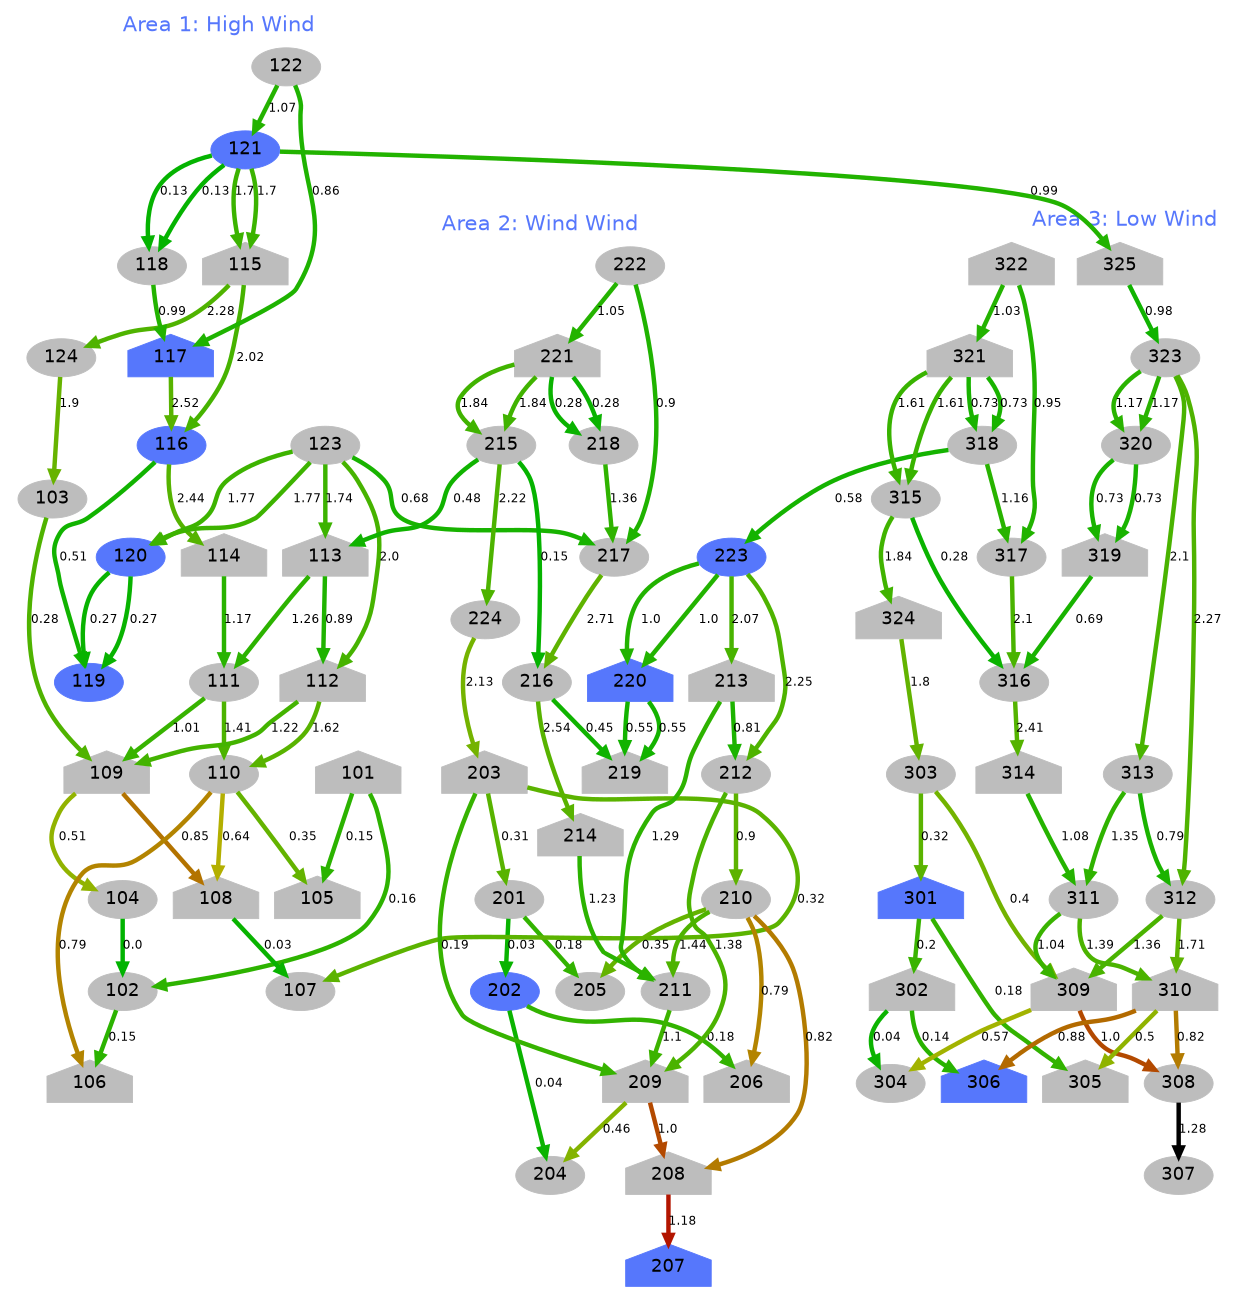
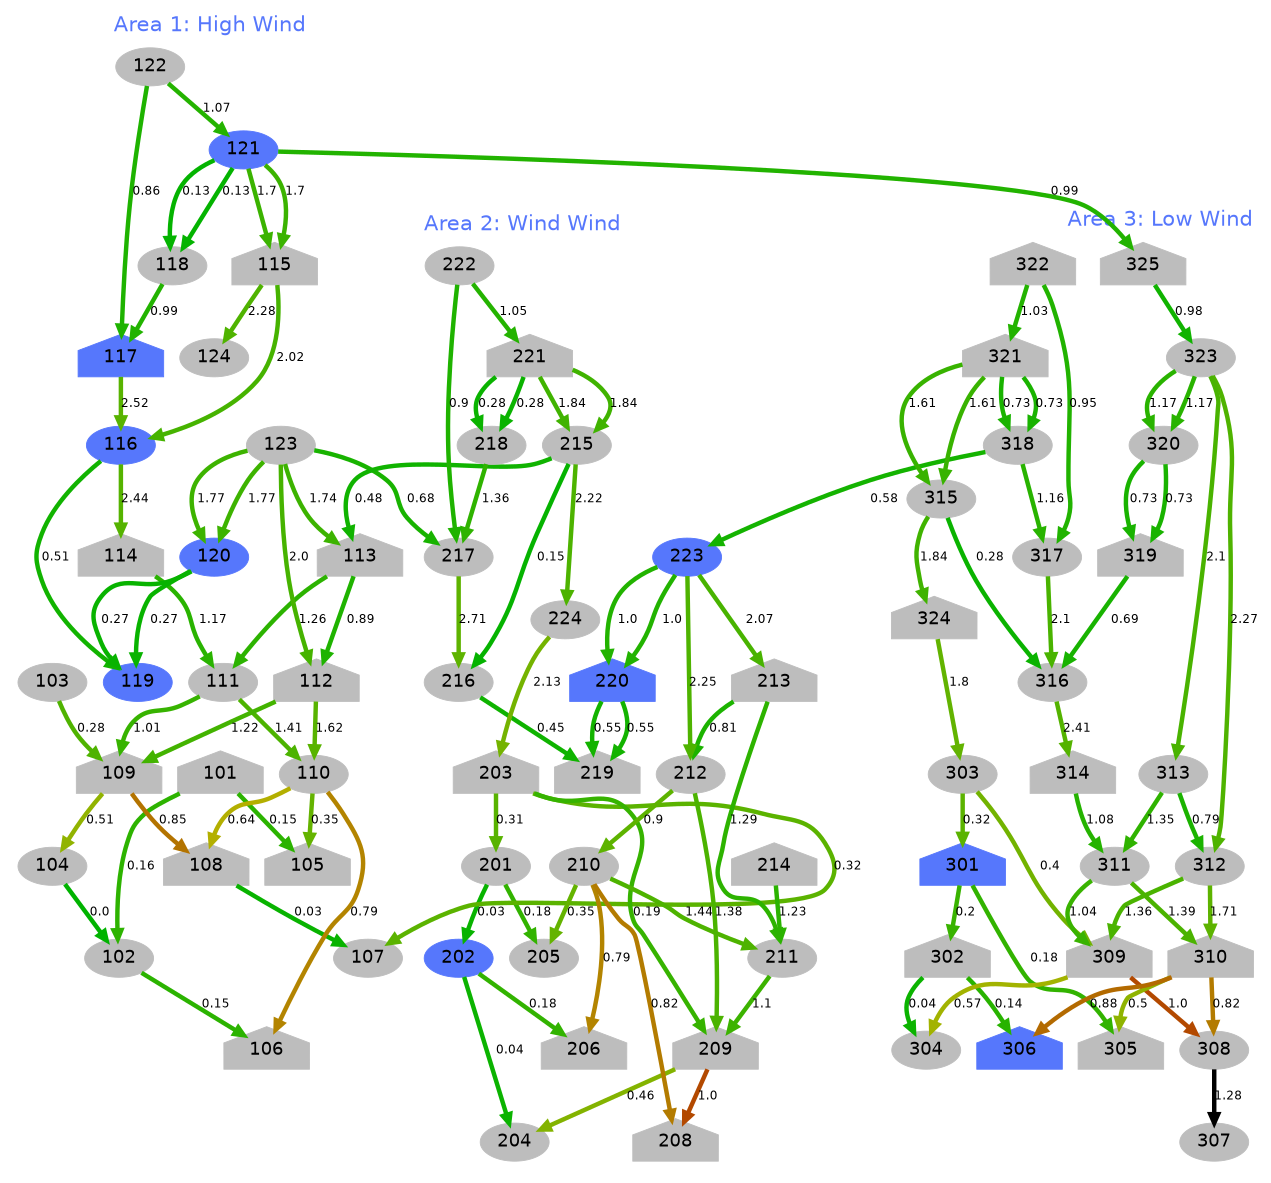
  digraph {
    fontname=helvetica
    newrank=true
    node [color="#bdbdbd" fontname=helvetica fontsize=20 shape=ellipse style=filled]
    edge [color="0.325 1.000 0.700" fontname=helvetica style="setlinewidth(5)"]
    n1 [label=101 shape=house]
    n2 [label=102]
    n3 [label=103]
    n4 [label=104]
    n5 [label=105 shape=house]
    n6 [label=106 shape=house]
    n7 [label=107]
    n8 [label=108 shape=house]
    n9 [label=109 shape=house]
    n10 [label=110]
    n11 [label=111]
    n12 [label=112 shape=house]
    n13 [label=113 shape=house]
    n14 [label=114 shape=house]
    n15 [label=115 shape=house]
    n16 [color="#5677fc" label=116]
    n17 [color="#5677fc" label=117 shape=house]
    n18 [label=118]
    n19 [color="#5677fc" label=119]
    n20 [color="#5677fc" label=120]
    n21 [color="#5677fc" label=121]
    n22 [label=122]
    n23 [label=123]
    n24 [label=124]
    n25 [label=201]
    n26 [color="#5677fc" label=202]
    n27 [label=203 shape=house]
    n28 [label=204]
    n29 [label=205]
    n30 [label=206 shape=house]
-   n31 [color="#5677fc" label=207 shape=house]
    n32 [label=208 shape=house]
    n33 [label=209 shape=house]
    n34 [label=210]
    n35 [label=211]
    n36 [label=212]
    n37 [label=213 shape=house]
    n38 [label=214 shape=house]
    n39 [label=215]
    n40 [label=216]
    n41 [label=217]
    n42 [label=218]
    n43 [label=219 shape=house]
    n44 [color="#5677fc" label=220 shape=house]
    n45 [label=221 shape=house]
    n46 [label=222]
    n47 [color="#5677fc" label=223]
    n48 [label=224]
    n49 [color="#5677fc" label=301 shape=house]
    n50 [label=302 shape=house]
    n51 [label=303]
    n52 [label=304]
    n53 [label=305 shape=house]
    n54 [color="#5677fc" label=306 shape=house]
    n55 [label=307]
    n56 [label=308]
    n57 [label=309 shape=house]
    n58 [label=310 shape=house]
    n59 [label=311]
    n60 [label=312]
    n61 [label=313]
    n62 [label=314 shape=house]
    n63 [label=315]
    n64 [label=316]
    n65 [label=317]
    n66 [label=318]
    n67 [label=319 shape=house]
    n68 [label=320]
    n69 [label=321 shape=house]
    n70 [label=322 shape=house]
    n71 [label=323]
    n72 [label=324 shape=house]
    n73 [label=325 shape=house]
    subgraph cluster_1 {
      color="#ffffff"
      fontcolor="#5677fc"
      fontsize=24
      label="Area 1: High Wind"
      labeljust=c
      n1
      n2
      n3
      n4
      n5
      n6
      n7
      n8
      n9
      n10
      n11
      n12
      n13
      n14
      n15
      n16
      n17
      n18
      n19
      n20
      n21
      n22
      n23
      n24
    }
    subgraph cluster_2 {
      color="#ffffff"
      fontcolor="#5677fc"
      fontsize=24
      label="Area 2: Wind Wind"
      labeljust=l
      n25
      n26
      n27
      n28
      n29
      n30
-     n31
      n32
      n33
      n34
      n35
      n36
      n37
      n38
      n39
      n40
      n41
      n42
      n43
      n44
      n45
      n46
      n47
      n48
    }
    subgraph cluster_3 {
      color="#ffffff"
      fontcolor="#5677fc"
      fontsize=24
      label="Area 3: Low Wind"
      labeljust=r
      n49
      n50
      n51
      n52
      n53
      n54
      n55
      n56
      n57
      n58
      n59
      n60
      n61
      n62
      n63
      n64
      n65
      n66
      n67
      n68
      n69
      n70
      n71
      n72
      n73
    }
    n1 -> n2 [color="0.291 1.000 0.700" label=0.16]
    n1 -> n5 [color="0.293 1.000 0.700" label=0.15]
    n2 -> n6 [color="0.293 1.000 0.700" label=0.15]
    n3 -> n9 [color="0.259 1.000 0.700" label=0.28]
    n4 -> n2 [color="0.333 1.000 0.700" label=0.0]
    n8 -> n7 [label=0.03]
    n9 -> n4 [color="0.198 1.000 0.700" label=0.51]
    n9 -> n8 [color="0.107 1.000 0.700" label=0.85]
    n10 -> n5 [color="0.24 1.000 0.700" label=0.35]
    n10 -> n6 [color="0.123 1.000 0.700" label=0.79]
    n10 -> n8 [color="0.163 1.000 0.700" label=0.64]
    n11 -> n9 [color="0.282 1.000 0.700" label=1.01]
    n11 -> n10 [color="0.262 1.000 0.700" label=1.41]
    n12 -> n9 [color="0.271 1.000 0.700" label=1.22]
    n12 -> n10 [color="0.251 1.000 0.700" label=1.62]
    n13 -> n11 [color="0.292 1.000 0.700" label=1.26]
    n13 -> n12 [color="0.304 1.000 0.700" label=0.89]
    n14 -> n11 [color="0.295 1.000 0.700" label=1.17]
    n15 -> n16 [color="0.268 1.000 0.700" label=2.02]
    n15 -> n24 [color="0.259 1.000 0.700" label=2.28]
    n16 -> n14 [color="0.254 1.000 0.700" label=2.44]
    n16 -> n19 [color="0.317 1.000 0.700" label=0.51]
    n17 -> n16 [color="0.251 1.000 0.700" label=2.52]
    n18 -> n17 [color="0.301 1.000 0.700" label=0.99]
    n20 -> n19 [label=0.27]
    n20 -> n19 [label=0.27]
    n21 -> n15 [color="0.278 1.000 0.700" label=1.7]
    n21 -> n15 [color="0.278 1.000 0.700" label=1.7]
    n21 -> n18 [color="0.329 1.000 0.700" label=0.13]
    n21 -> n18 [color="0.329 1.000 0.700" label=0.13]
    n21 -> n73 [color="0.301 1.000 0.700" label=0.99]
    n22 -> n17 [color="0.305 1.000 0.700" label=0.86]
    n22 -> n21 [color="0.299 1.000 0.700" label=1.07]
    n23 -> n12 [color="0.268 1.000 0.700" label=2.0]
    n23 -> n13 [color="0.277 1.000 0.700" label=1.74]
    n23 -> n20 [color="0.276 1.000 0.700" label=1.77]
    n23 -> n20 [color="0.276 1.000 0.700" label=1.77]
    n23 -> n41 [color="0.311 1.000 0.700" label=0.68]
-   n24 -> n3 [color="0.237 1.000 0.700" label=1.9]
    n25 -> n26 [label=0.03]
    n25 -> n29 [color="0.286 1.000 0.700" label=0.18]
    n26 -> n28 [color="0.323 1.000 0.700" label=0.04]
    n26 -> n30 [color="0.286 1.000 0.700" label=0.18]
    n27 -> n7 [color="0.248 1.000 0.700" label=0.32]
    n27 -> n25 [color="0.251 1.000 0.700" label=0.31]
    n27 -> n33 [color="0.283 1.000 0.700" label=0.19]
-   n32 -> n31 [color="0.02 1.000 0.700" label=1.18]
    n33 -> n28 [color="0.211 1.000 0.700" label=0.46]
    n33 -> n32 [color="0.068 1.000 0.700" label=1.0]
    n34 -> n29 [color="0.24 1.000 0.700" label=0.35]
    n34 -> n30 [color="0.123 1.000 0.700" label=0.79]
    n34 -> n32 [color="0.115 1.000 0.700" label=0.82]
    n34 -> n35 [color="0.26 1.000 0.700" label=1.44]
    n35 -> n33 [color="0.277 1.000 0.700" label=1.1]
    n36 -> n33 [color="0.263 1.000 0.700" label=1.38]
    n36 -> n34 [color="0.246 1.000 0.700" label=0.9]
    n37 -> n35 [color="0.291 1.000 0.700" label=1.29]
    n37 -> n36 [color="0.307 1.000 0.700" label=0.81]
    n38 -> n35 [color="0.293 1.000 0.700" label=1.23]
    n39 -> n13 [color="0.318 1.000 0.700" label=0.48]
    n39 -> n40 [color="0.328 1.000 0.700" label=0.15]
    n39 -> n48 [color="0.261 1.000 0.700" label=2.22]
-   n40 -> n38 [color="0.251 1.000 0.700" label=2.54]
    n40 -> n43 [color="0.319 1.000 0.700" label=0.45]
    n41 -> n40 [color="0.245 1.000 0.700" label=2.71]
    n42 -> n41 [color="0.289 1.000 0.700" label=1.36]
    n44 -> n43 [color="0.315 1.000 0.700" label=0.55]
    n44 -> n43 [color="0.315 1.000 0.700" label=0.55]
    n45 -> n39 [color="0.273 1.000 0.700" label=1.84]
    n45 -> n39 [color="0.273 1.000 0.700" label=1.84]
    n45 -> n42 [color="0.324 1.000 0.700" label=0.28]
    n45 -> n42 [color="0.324 1.000 0.700" label=0.28]
    n46 -> n41 [color="0.304 1.000 0.700" label=0.9]
    n46 -> n45 [color="0.299 1.000 0.700" label=1.05]
    n47 -> n36 [color="0.26 1.000 0.700" label=2.25]
    n47 -> n37 [color="0.266 1.000 0.700" label=2.07]
    n47 -> n44 [color="0.301 1.000 0.700" label=1.0]
    n47 -> n44 [color="0.301 1.000 0.700" label=1.0]
    n48 -> n27 [color="0.225 1.000 0.700" label=2.13]
    n49 -> n50 [color="0.28 1.000 0.700" label=0.2]
    n49 -> n53 [color="0.286 1.000 0.700" label=0.18]
    n50 -> n52 [color="0.323 1.000 0.700" label=0.04]
    n50 -> n54 [color="0.296 1.000 0.700" label=0.14]
    n51 -> n49 [color="0.248 1.000 0.700" label=0.32]
    n51 -> n57 [color="0.227 1.000 0.700" label=0.4]
    n56 -> n55 [color="-0.007 1.000 0.700" label=1.28]
    n57 -> n52 [color="0.182 1.000 0.700" label=0.57]
    n57 -> n56 [color="0.068 1.000 0.700" label=1.0]
    n58 -> n53 [color="0.2 1.000 0.700" label=0.5]
    n58 -> n54 [color="0.099 1.000 0.700" label=0.88]
    n58 -> n56 [color="0.115 1.000 0.700" label=0.82]
    n59 -> n57 [color="0.28 1.000 0.700" label=1.04]
    n59 -> n58 [color="0.263 1.000 0.700" label=1.39]
    n60 -> n57 [color="0.264 1.000 0.700" label=1.36]
    n60 -> n58 [color="0.246 1.000 0.700" label=1.71]
    n61 -> n59 [color="0.289 1.000 0.700" label=1.35]
    n61 -> n60 [color="0.308 1.000 0.700" label=0.79]
    n62 -> n59 [color="0.298 1.000 0.700" label=1.08]
    n63 -> n64 [color="0.324 1.000 0.700" label=0.28]
    n63 -> n72 [color="0.273 1.000 0.700" label=1.84]
    n64 -> n62 [color="0.255 1.000 0.700" label=2.41]
    n65 -> n64 [color="0.265 1.000 0.700" label=2.1]
    n66 -> n47 [color="0.314 1.000 0.700" label=0.58]
    n66 -> n65 [color="0.296 1.000 0.700" label=1.16]
    n67 -> n64 [color="0.311 1.000 0.700" label=0.69]
    n68 -> n67 [color="0.31 1.000 0.700" label=0.73]
    n68 -> n67 [color="0.31 1.000 0.700" label=0.73]
    n69 -> n63 [color="0.281 1.000 0.700" label=1.61]
    n69 -> n63 [color="0.281 1.000 0.700" label=1.61]
    n69 -> n66 [color="0.31 1.000 0.700" label=0.73]
    n69 -> n66 [color="0.31 1.000 0.700" label=0.73]
    n70 -> n65 [color="0.302 1.000 0.700" label=0.95]
    n70 -> n69 [color="0.3 1.000 0.700" label=1.03]
    n71 -> n60 [color="0.259 1.000 0.700" label=2.27]
    n71 -> n61 [color="0.265 1.000 0.700" label=2.1]
    n71 -> n68 [color="0.295 1.000 0.700" label=1.17]
    n71 -> n68 [color="0.295 1.000 0.700" label=1.17]
    n72 -> n51 [color="0.242 1.000 0.700" label=1.8]
    n73 -> n71 [color="0.318 1.000 0.700" label=0.98]
  }
